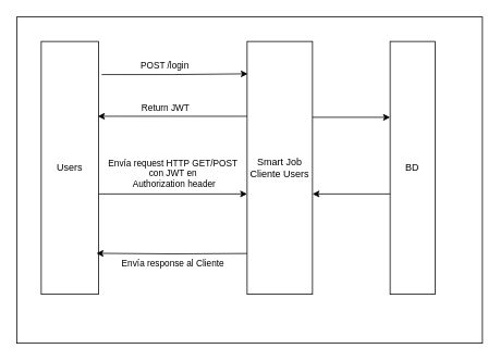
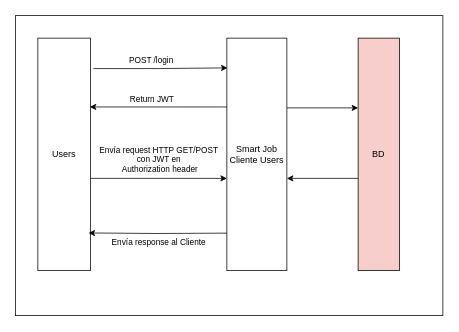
  <mxCell id="0" />
  <mxCell id="1" parent="0" />
  <mxCell id="2" value="" style="rounded=0;whiteSpace=wrap;html=1;" parent="1" vertex="1"><mxGeometry x="20" y="20" width="570" height="400" as="geometry" /></mxCell>
  <mxCell id="3" value="" style="edgeStyle=orthogonalEdgeStyle;rounded=0;orthogonalLoop=1;jettySize=auto;html=1;entryX=0.01;entryY=0.128;entryDx=0;entryDy=0;entryPerimeter=0;exitX=1.057;exitY=0.131;exitDx=0;exitDy=0;exitPerimeter=0;" parent="1" source="7" target="11" edge="1"><mxGeometry relative="1" as="geometry"><mxPoint x="152" y="90" as="sourcePoint" /><mxPoint x="282" y="90" as="targetPoint" /></mxGeometry></mxCell>
  <mxCell id="4" value="POST /login" style="edgeLabel;html=1;align=center;verticalAlign=middle;resizable=0;points=[];" parent="3" connectable="0" vertex="1"><mxGeometry x="-0.311" y="1" relative="1" as="geometry"><mxPoint x="15" y="-11" as="offset" /></mxGeometry></mxCell>
  <mxCell id="5" style="edgeStyle=orthogonalEdgeStyle;rounded=0;orthogonalLoop=1;jettySize=auto;html=1;entryX=0;entryY=0.5;entryDx=0;entryDy=0;" parent="1" edge="1"><mxGeometry relative="1" as="geometry"><mxPoint x="120" y="237" as="sourcePoint" /><mxPoint x="302" y="237" as="targetPoint" /></mxGeometry></mxCell>
  <mxCell id="6" value="Envía request HTTP GET/POST &lt;br&gt;con JWT en&lt;br&gt;&lt;div&gt;&amp;nbsp;Authorization header&lt;/div&gt;" style="edgeLabel;html=1;align=center;verticalAlign=middle;resizable=0;points=[];" parent="5" connectable="0" vertex="1"><mxGeometry x="0.243" y="-2" relative="1" as="geometry"><mxPoint x="-23" y="-28" as="offset" /></mxGeometry></mxCell>
  <mxCell id="7" value="Users" style="rounded=0;whiteSpace=wrap;html=1;" parent="1" vertex="1"><mxGeometry x="50" y="50" width="70" height="310" as="geometry" /></mxCell>
  <mxCell id="8" style="edgeStyle=orthogonalEdgeStyle;rounded=0;orthogonalLoop=1;jettySize=auto;html=1;entryX=0.989;entryY=0.296;entryDx=0;entryDy=0;exitX=0.017;exitY=0.291;exitDx=0;exitDy=0;exitPerimeter=0;entryPerimeter=0;" parent="1" source="11" target="7" edge="1"><mxGeometry relative="1" as="geometry"><mxPoint x="282" y="140" as="sourcePoint" /><mxPoint x="152" y="140" as="targetPoint" /><Array as="points"><mxPoint x="304" y="142" /></Array></mxGeometry></mxCell>
  <mxCell id="9" value="Return JWT" style="edgeLabel;html=1;align=center;verticalAlign=middle;resizable=0;points=[];" parent="8" connectable="0" vertex="1"><mxGeometry x="0.111" y="-2" relative="1" as="geometry"><mxPoint y="-9" as="offset" /></mxGeometry></mxCell>
  <mxCell id="10" value="" style="edgeStyle=orthogonalEdgeStyle;rounded=0;orthogonalLoop=1;jettySize=auto;html=1;" parent="1" edge="1"><mxGeometry relative="1" as="geometry"><mxPoint x="382" y="143" as="sourcePoint" /><mxPoint x="477" y="143" as="targetPoint" /></mxGeometry></mxCell>
  <mxCell id="11" value="Smart Job&lt;br&gt;Cliente Users" style="rounded=0;whiteSpace=wrap;html=1;" parent="1" vertex="1"><mxGeometry x="302" y="50" width="80" height="310" as="geometry" /></mxCell>
  <mxCell id="12" style="edgeStyle=orthogonalEdgeStyle;rounded=0;orthogonalLoop=1;jettySize=auto;html=1;entryX=1;entryY=0.5;entryDx=0;entryDy=0;" parent="1" edge="1"><mxGeometry relative="1" as="geometry"><mxPoint x="477" y="237" as="sourcePoint" /><mxPoint x="382" y="237" as="targetPoint" /></mxGeometry></mxCell>
- <mxCell id="13" value="BD" style="rounded=0;whiteSpace=wrap;html=1;" parent="1" vertex="1"><mxGeometry x="477" y="50" width="55" height="310" as="geometry" /></mxCell>
+ <mxCell id="13" value="BD" style="rounded=0;whiteSpace=wrap;html=1;fillColor=#f8cecc;" parent="1" vertex="1"><mxGeometry x="477" y="50" width="55" height="310" as="geometry" /></mxCell>
  <mxCell id="14" style="edgeStyle=orthogonalEdgeStyle;rounded=0;orthogonalLoop=1;jettySize=auto;html=1;entryX=1.08;entryY=0.838;entryDx=0;entryDy=0;entryPerimeter=0;" parent="1" edge="1"><mxGeometry relative="1" as="geometry"><mxPoint x="302" y="310" as="sourcePoint" /><mxPoint x="117.6" y="309.78" as="targetPoint" /><Array as="points" /></mxGeometry></mxCell>
  <mxCell id="15" value="Envía response al Cliente" style="edgeLabel;html=1;align=center;verticalAlign=middle;resizable=0;points=[];" parent="14" connectable="0" vertex="1"><mxGeometry x="-0.125" y="-2" relative="1" as="geometry"><mxPoint x="-10" y="13" as="offset" /></mxGeometry></mxCell>
